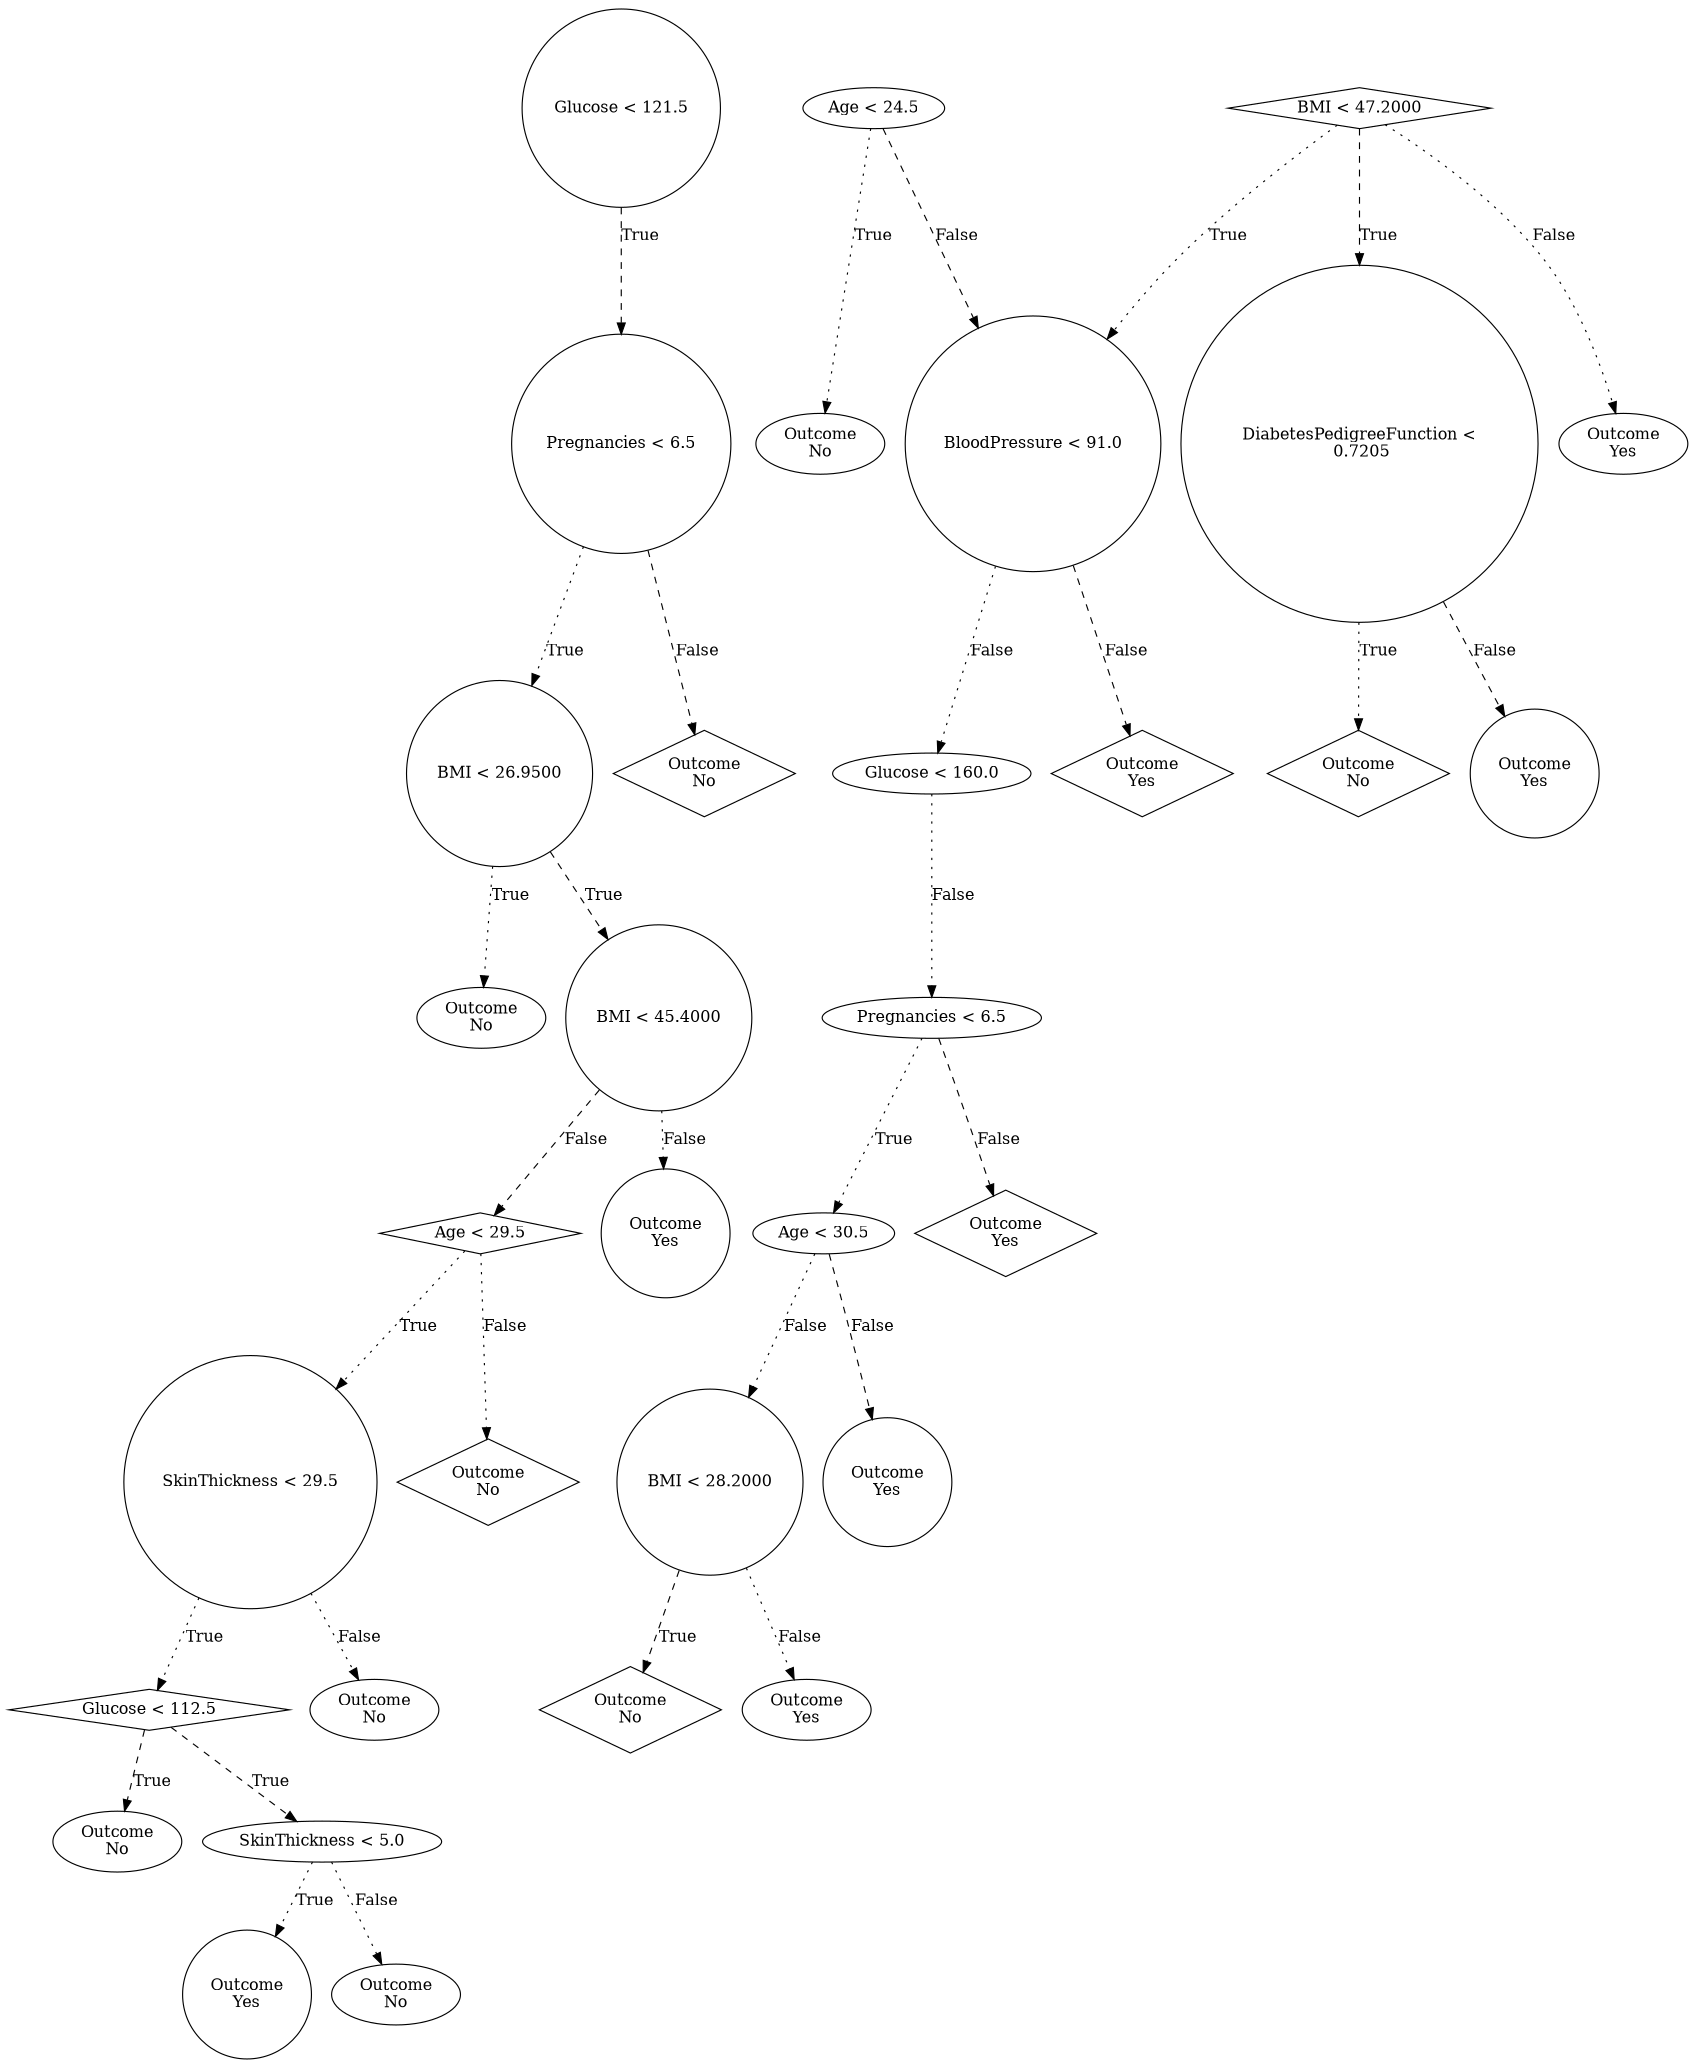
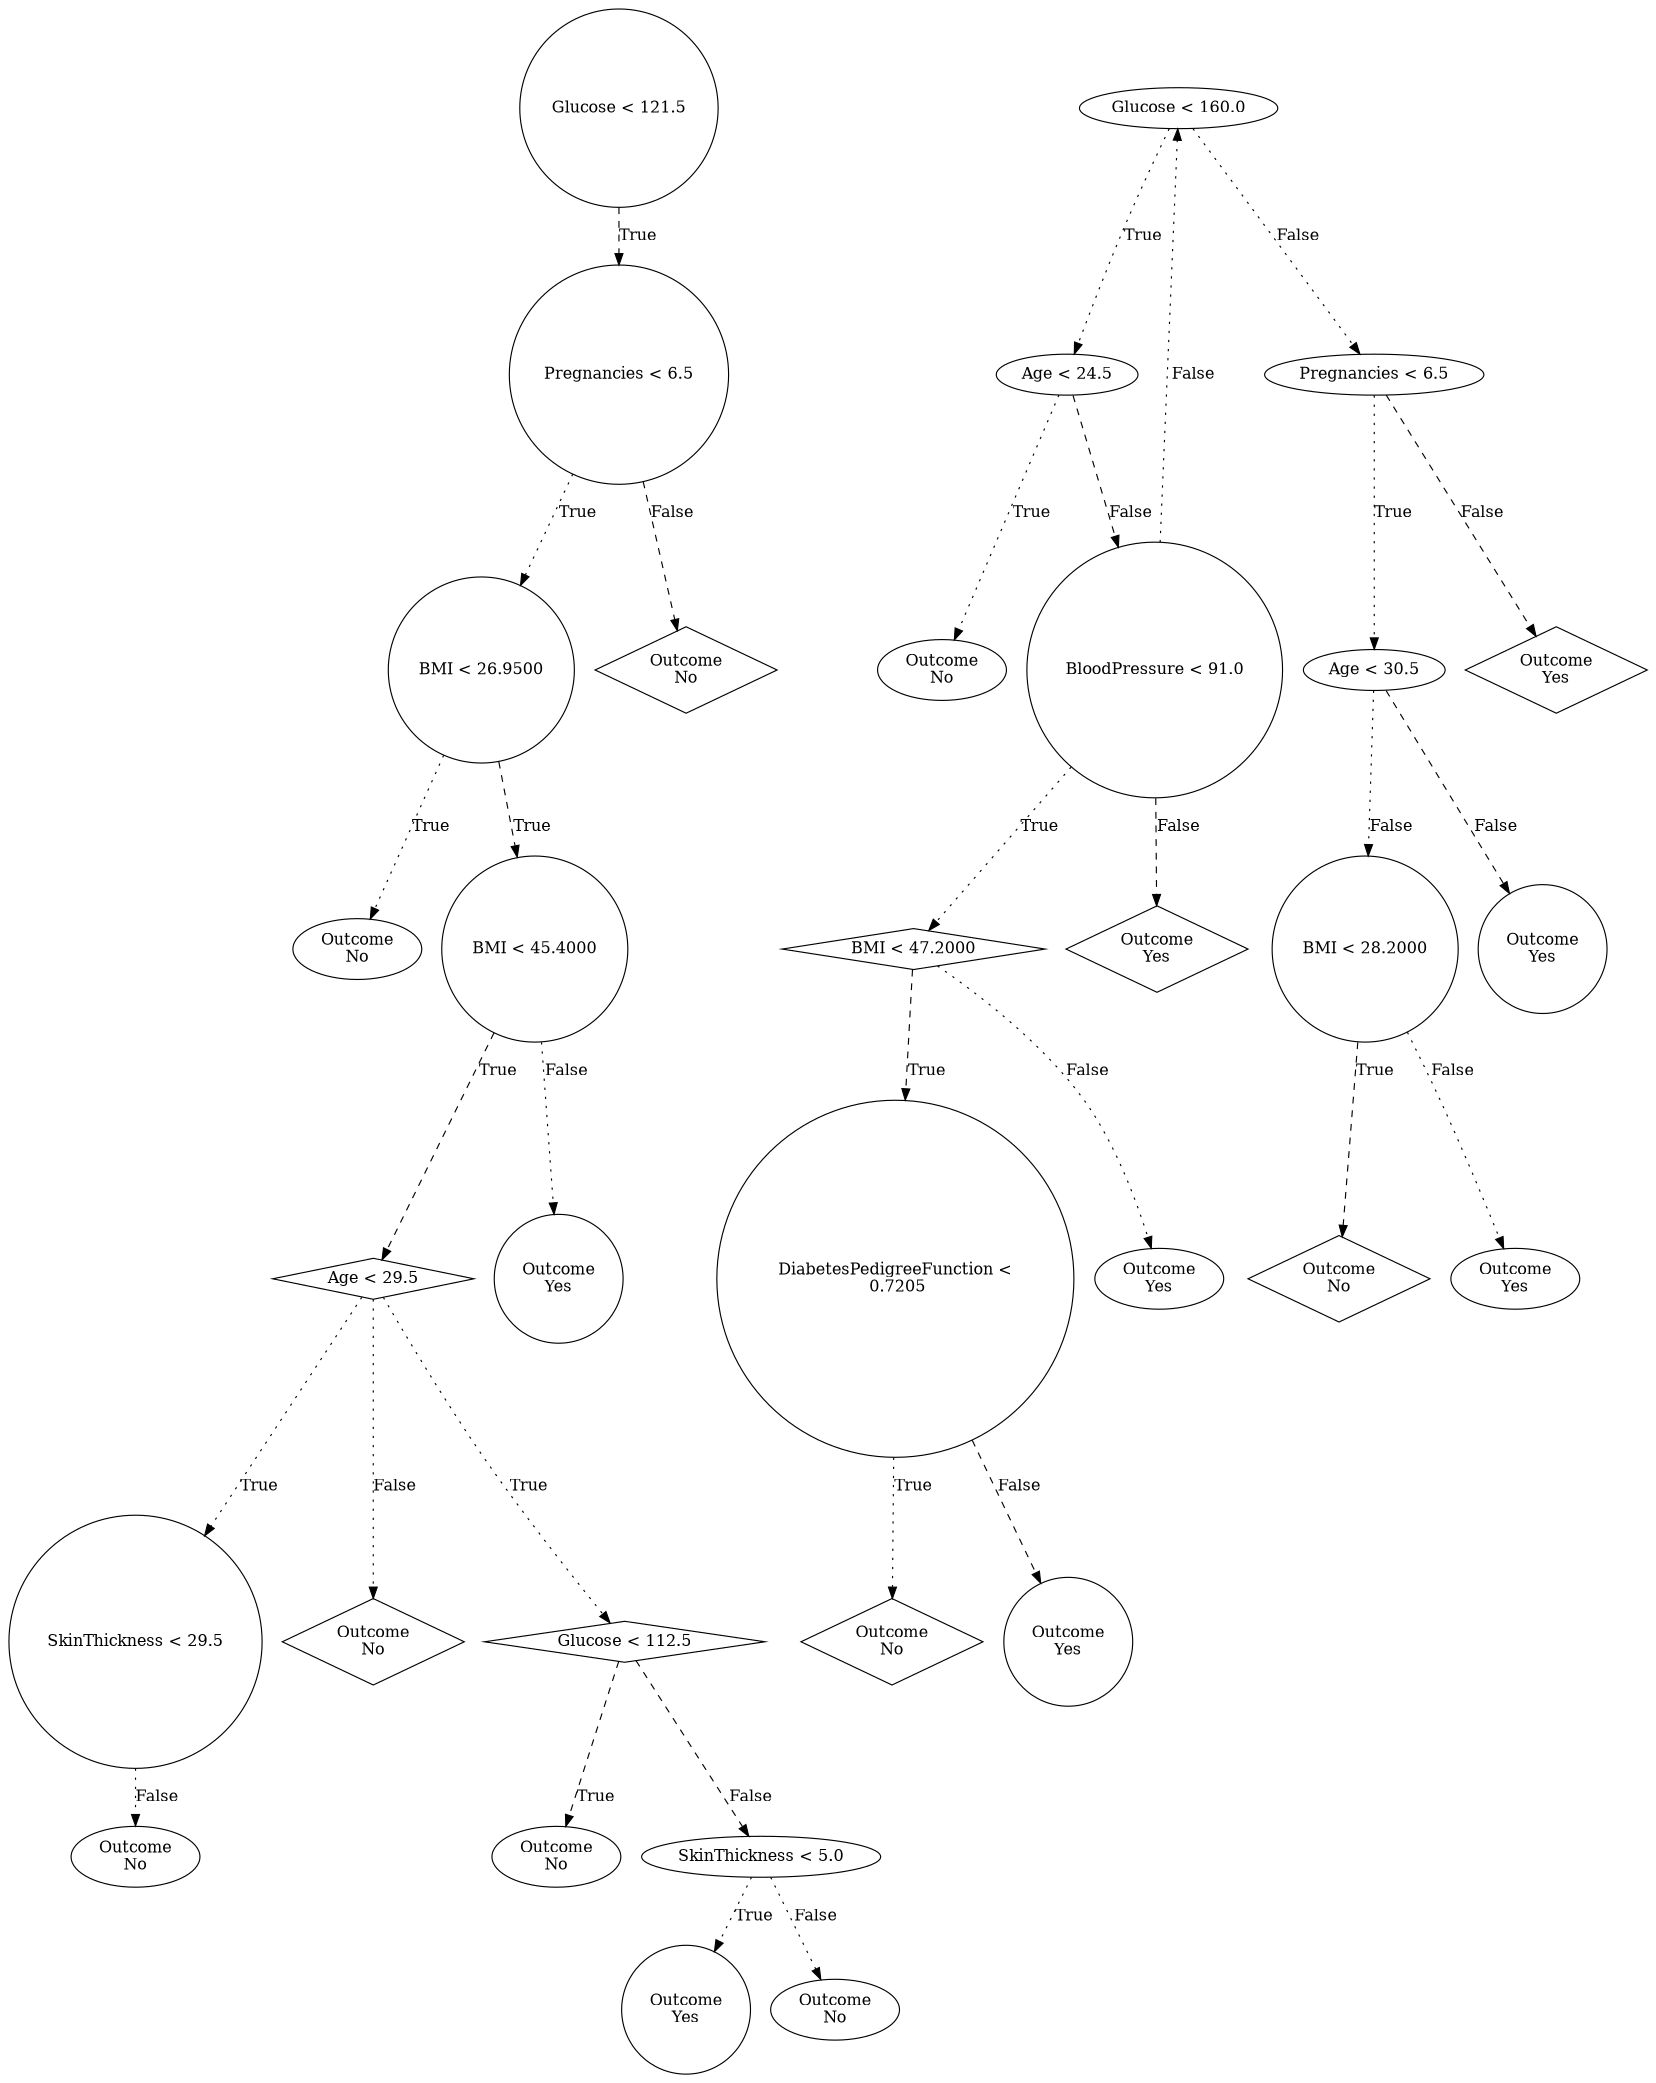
  digraph {
    node [shape=circle]
    edge [style=dotted]
    n1 [label="Glucose < 121.5"]
    n2 [label="Pregnancies < 6.5"]
    n3 [label="BMI < 26.9500"]
    n4 [label="Outcome\nNo" shape=diamond]
    n5 [label="Glucose < 160.0" shape=ellipse]
    n6 [label="Age < 24.5" shape=ellipse]
    n7 [label="Pregnancies < 6.5" shape=ellipse]
    n8 [label="Outcome\nNo" shape=ellipse]
    n9 [label="BMI < 45.4000"]
    n10 [label="Outcome\nNo" shape=ellipse]
    n11 [label="BloodPressure < 91.0"]
    n12 [label="Age < 30.5" shape=ellipse]
    n13 [label="Outcome\nYes" shape=diamond]
    n14 [label="Age < 29.5" shape=diamond]
    n15 [label="Outcome\nYes"]
    n16 [label="BMI < 47.2000" shape=diamond]
    n17 [label="Outcome\nYes" shape=diamond]
    n18 [label="BMI < 28.2000"]
    n19 [label="Outcome\nYes"]
    n20 [label="SkinThickness < 29.5"]
    n21 [label="Outcome\nNo" shape=diamond]
    n22 [label="DiabetesPedigreeFunction <\n 0.7205"]
    n23 [label="Outcome\nYes" shape=ellipse]
    n24 [label="Outcome\nNo" shape=diamond]
    n25 [label="Outcome\nYes" shape=ellipse]
    n26 [label="Glucose < 112.5" shape=diamond]
    n27 [label="Outcome\nNo" shape=ellipse]
    n28 [label="Outcome\nNo" shape=diamond]
    n29 [label="Outcome\nYes"]
    n30 [label="Outcome\nNo" shape=ellipse]
    n31 [label="SkinThickness < 5.0" shape=ellipse]
    n32 [label="Outcome\nYes"]
    n33 [label="Outcome\nNo" shape=ellipse]
    n1 -> n2 [label=True style=dashed]
    n2 -> n3 [label=True]
    n2 -> n4 [label=False style=dashed]
    n3 -> n8 [label=True]
    n3 -> n9 [label=True style=dashed]
+   n5 -> n6 [label=True]
    n5 -> n7 [label=False]
    n6 -> n10 [label=True]
    n6 -> n11 [label=False style=dashed]
    n7 -> n12 [label=True]
    n7 -> n13 [label=False style=dashed]
-   n9 -> n14 [label=False style=dashed]
+   n9 -> n14 [label=True style=dashed]
    n9 -> n15 [label=False]
    n11 -> n5 [label=False]
-   n16 -> n11 [label=True]
+   n11 -> n16 [label=True]
    n11 -> n17 [label=False style=dashed]
    n12 -> n18 [label=False]
    n12 -> n19 [label=False style=dashed]
    n14 -> n20 [label=True]
    n14 -> n21 [label=False]
    n16 -> n22 [label=True style=dashed]
    n16 -> n23 [label=False]
    n18 -> n24 [label=True style=dashed]
    n18 -> n25 [label=False]
-   n20 -> n26 [label=True]
+   n14 -> n26 [label=True]
    n20 -> n27 [label=False]
    n22 -> n28 [label=True]
    n22 -> n29 [label=False style=dashed]
    n26 -> n30 [label=True style=dashed]
-   n26 -> n31 [label=True style=dashed]
+   n26 -> n31 [label=False style=dashed]
    n31 -> n32 [label=True]
    n31 -> n33 [label=False]
  }
